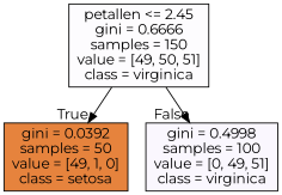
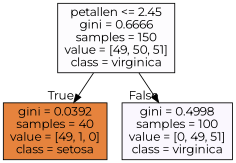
  digraph {
    ranksep=equally
    splines=polyline
    fontname=Montserrat
    node [color=black shape=box style=filled fontname=Montserrat]
    edge [labeldistance=2.5 fontname=Montserrat]
    n1 [fillcolor="#8139e503" label="petallen <= 2.45\ngini = 0.6666\nsamples = 150\nvalue = [49, 50, 51]\nclass = virginica"]
-   n2 [fillcolor="#e58139fa" label="gini = 0.0392\nsamples = 50\nvalue = [49, 1, 0]\nclass = setosa"]
+   n2 [fillcolor="#e58139fa" label="gini = 0.0392\nsamples = 40\nvalue = [49, 1, 0]\nclass = setosa"]
    n3 [fillcolor="#8139e50a" label="gini = 0.4998\nsamples = 100\nvalue = [0, 49, 51]\nclass = virginica"]
    subgraph sub_1 {
      rank=same
      n1
    }
    subgraph sub_2 {
      rank=same
      n2
      n3
    }
    n1 -> n2 [headlabel=True labelangle=45]
    n1 -> n3 [headlabel=False labelangle=-45]
  }
